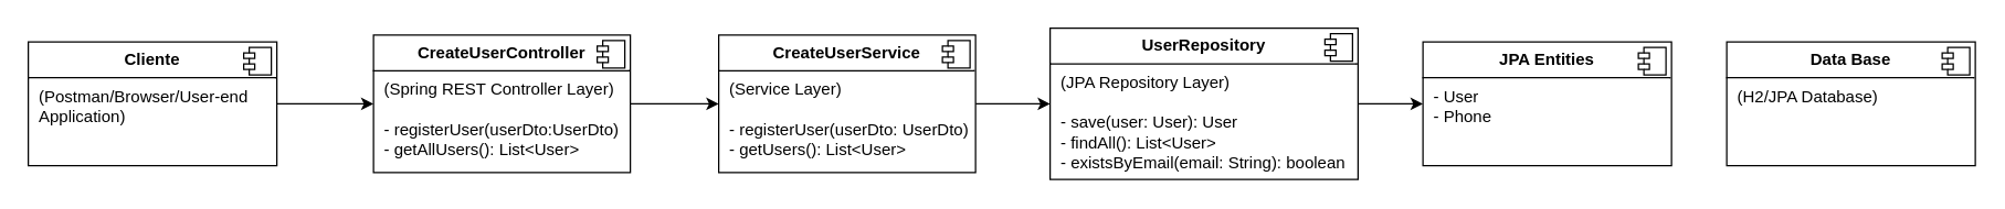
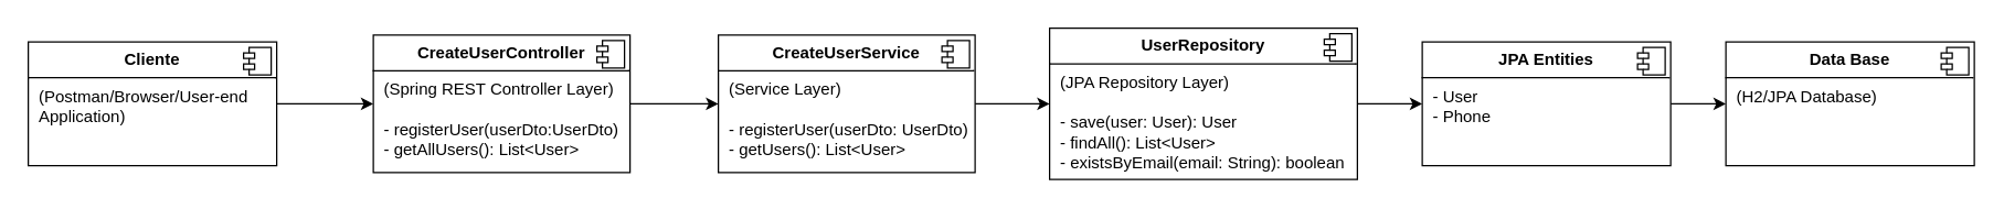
  <mxCell id="0" />
  <mxCell id="1" parent="0" />
  <mxCell id="2" value="&lt;p style=&quot;margin:0px;margin-top:6px;text-align:center;&quot;&gt;&lt;b&gt;Cliente&lt;/b&gt;&lt;/p&gt;&lt;hr size=&quot;1&quot; style=&quot;border-style:solid;&quot;&gt;&lt;p style=&quot;margin:0px;margin-left:8px;&quot;&gt;(Postman/Browser/User-end Application)&lt;br&gt;&lt;/p&gt;" style="align=left;overflow=fill;html=1;dropTarget=0;whiteSpace=wrap;" vertex="1" parent="1"><mxGeometry x="20" y="30" width="180" height="90" as="geometry" /></mxCell>
  <mxCell id="3" value="" style="shape=component;jettyWidth=8;jettyHeight=4;" vertex="1" parent="2"><mxGeometry x="1" width="20" height="20" relative="1" as="geometry"><mxPoint x="-24" y="4" as="offset" /></mxGeometry></mxCell>
  <mxCell id="4" value="" style="edgeStyle=orthogonalEdgeStyle;rounded=0;orthogonalLoop=1;jettySize=auto;html=1;" edge="1" parent="1" source="5" target="8"><mxGeometry relative="1" as="geometry" /></mxCell>
  <mxCell id="5" value="&lt;p style=&quot;margin:0px;margin-top:6px;text-align:center;&quot;&gt;&lt;b&gt;CreateUserController&lt;/b&gt;&lt;/p&gt;&lt;hr size=&quot;1&quot; style=&quot;border-style:solid;&quot;&gt;&lt;p style=&quot;margin:0px;margin-left:8px;&quot;&gt;(Spring REST Controller Layer)&lt;/p&gt;&lt;p style=&quot;margin:0px;margin-left:8px;&quot;&gt;&amp;nbsp;&lt;br&gt;- registerUser(userDto:UserDto)&lt;br&gt;- getAllUsers(): List&amp;lt;User&amp;gt;&lt;br&gt;&lt;/p&gt;" style="align=left;overflow=fill;html=1;dropTarget=0;whiteSpace=wrap;" vertex="1" parent="1"><mxGeometry x="270" y="25" width="186" height="100" as="geometry" /></mxCell>
  <mxCell id="6" value="" style="shape=component;jettyWidth=8;jettyHeight=4;" vertex="1" parent="5"><mxGeometry x="1" width="20" height="20" relative="1" as="geometry"><mxPoint x="-24" y="4" as="offset" /></mxGeometry></mxCell>
  <mxCell id="7" value="" style="edgeStyle=orthogonalEdgeStyle;rounded=0;orthogonalLoop=1;jettySize=auto;html=1;" edge="1" parent="1" source="8" target="11"><mxGeometry relative="1" as="geometry" /></mxCell>
  <mxCell id="8" value="&lt;p style=&quot;margin:0px;margin-top:6px;text-align:center;&quot;&gt;&lt;b&gt;CreateUserService&lt;/b&gt;&lt;/p&gt;&lt;hr size=&quot;1&quot; style=&quot;border-style:solid;&quot;&gt;&lt;p style=&quot;margin:0px;margin-left:8px;&quot;&gt;(Service Layer)&lt;/p&gt;&lt;p style=&quot;margin:0px;margin-left:8px;&quot;&gt;&lt;br&gt;&lt;/p&gt;&lt;p style=&quot;margin:0px;margin-left:8px;&quot;&gt;- registerUser(userDto: UserDto) - getUsers(): List&amp;lt;User&amp;gt;&lt;br&gt;&lt;/p&gt;" style="align=left;overflow=fill;html=1;dropTarget=0;whiteSpace=wrap;" vertex="1" parent="1"><mxGeometry x="520" y="25" width="186" height="100" as="geometry" /></mxCell>
  <mxCell id="9" value="" style="shape=component;jettyWidth=8;jettyHeight=4;" vertex="1" parent="8"><mxGeometry x="1" width="20" height="20" relative="1" as="geometry"><mxPoint x="-24" y="4" as="offset" /></mxGeometry></mxCell>
  <mxCell id="10" value="" style="edgeStyle=orthogonalEdgeStyle;rounded=0;orthogonalLoop=1;jettySize=auto;html=1;" edge="1" parent="1" source="11" target="14"><mxGeometry relative="1" as="geometry" /></mxCell>
  <mxCell id="11" value="&lt;p style=&quot;margin:0px;margin-top:6px;text-align:center;&quot;&gt;&lt;b&gt;UserRepository&lt;/b&gt;&lt;br&gt;&lt;/p&gt;&lt;hr size=&quot;1&quot; style=&quot;border-style:solid;&quot;&gt;&lt;p style=&quot;margin:0px;margin-left:8px;&quot;&gt;(JPA Repository Layer)&lt;br&gt;&lt;br&gt;&lt;/p&gt;&lt;p style=&quot;margin:0px;margin-left:8px;&quot;&gt;- save(user: User): User&lt;br&gt;- findAll(): List&amp;lt;User&amp;gt;&lt;br&gt;- existsByEmail(email: String): boolean&lt;br&gt;&lt;/p&gt;" style="align=left;overflow=fill;html=1;dropTarget=0;whiteSpace=wrap;" vertex="1" parent="1"><mxGeometry x="760" y="20" width="223" height="110" as="geometry" /></mxCell>
  <mxCell id="12" value="" style="shape=component;jettyWidth=8;jettyHeight=4;" vertex="1" parent="11"><mxGeometry x="1" width="20" height="20" relative="1" as="geometry"><mxPoint x="-24" y="4" as="offset" /></mxGeometry></mxCell>
+ <mxCell id="13" value="" style="edgeStyle=orthogonalEdgeStyle;rounded=0;orthogonalLoop=1;jettySize=auto;html=1;" edge="1" parent="1" source="14" target="16"><mxGeometry relative="1" as="geometry" /></mxCell>
  <mxCell id="14" value="&lt;p style=&quot;margin:0px;margin-top:6px;text-align:center;&quot;&gt;&lt;b&gt;JPA Entities&lt;/b&gt;&lt;br&gt;&lt;/p&gt;&lt;hr size=&quot;1&quot; style=&quot;border-style:solid;&quot;&gt;&lt;p style=&quot;margin:0px;margin-left:8px;&quot;&gt;- User&amp;nbsp;&lt;/p&gt;&lt;p style=&quot;margin:0px;margin-left:8px;&quot;&gt;- Phone&lt;br&gt;&lt;/p&gt;" style="align=left;overflow=fill;html=1;dropTarget=0;whiteSpace=wrap;" vertex="1" parent="1"><mxGeometry x="1030" y="30" width="180" height="90" as="geometry" /></mxCell>
  <mxCell id="15" value="" style="shape=component;jettyWidth=8;jettyHeight=4;" vertex="1" parent="14"><mxGeometry x="1" width="20" height="20" relative="1" as="geometry"><mxPoint x="-24" y="4" as="offset" /></mxGeometry></mxCell>
  <mxCell id="16" value="&lt;p style=&quot;margin:0px;margin-top:6px;text-align:center;&quot;&gt;&lt;b&gt;Data Base&lt;/b&gt;&lt;/p&gt;&lt;hr size=&quot;1&quot; style=&quot;border-style:solid;&quot;&gt;&lt;p style=&quot;margin:0px;margin-left:8px;&quot;&gt;(H2/JPA Database)&lt;br&gt;&lt;/p&gt;" style="align=left;overflow=fill;html=1;dropTarget=0;whiteSpace=wrap;" vertex="1" parent="1"><mxGeometry x="1250" y="30" width="180" height="90" as="geometry" /></mxCell>
  <mxCell id="17" value="" style="shape=component;jettyWidth=8;jettyHeight=4;" vertex="1" parent="16"><mxGeometry x="1" width="20" height="20" relative="1" as="geometry"><mxPoint x="-24" y="4" as="offset" /></mxGeometry></mxCell>
  <mxCell id="18" value="" style="endArrow=classic;html=1;rounded=0;entryX=0;entryY=0.5;entryDx=0;entryDy=0;exitX=1;exitY=0.5;exitDx=0;exitDy=0;" edge="1" parent="1" source="2" target="5"><mxGeometry width="50" height="50" relative="1" as="geometry"><mxPoint x="380" y="40" as="sourcePoint" /><mxPoint x="430" y="-10" as="targetPoint" /></mxGeometry></mxCell>
